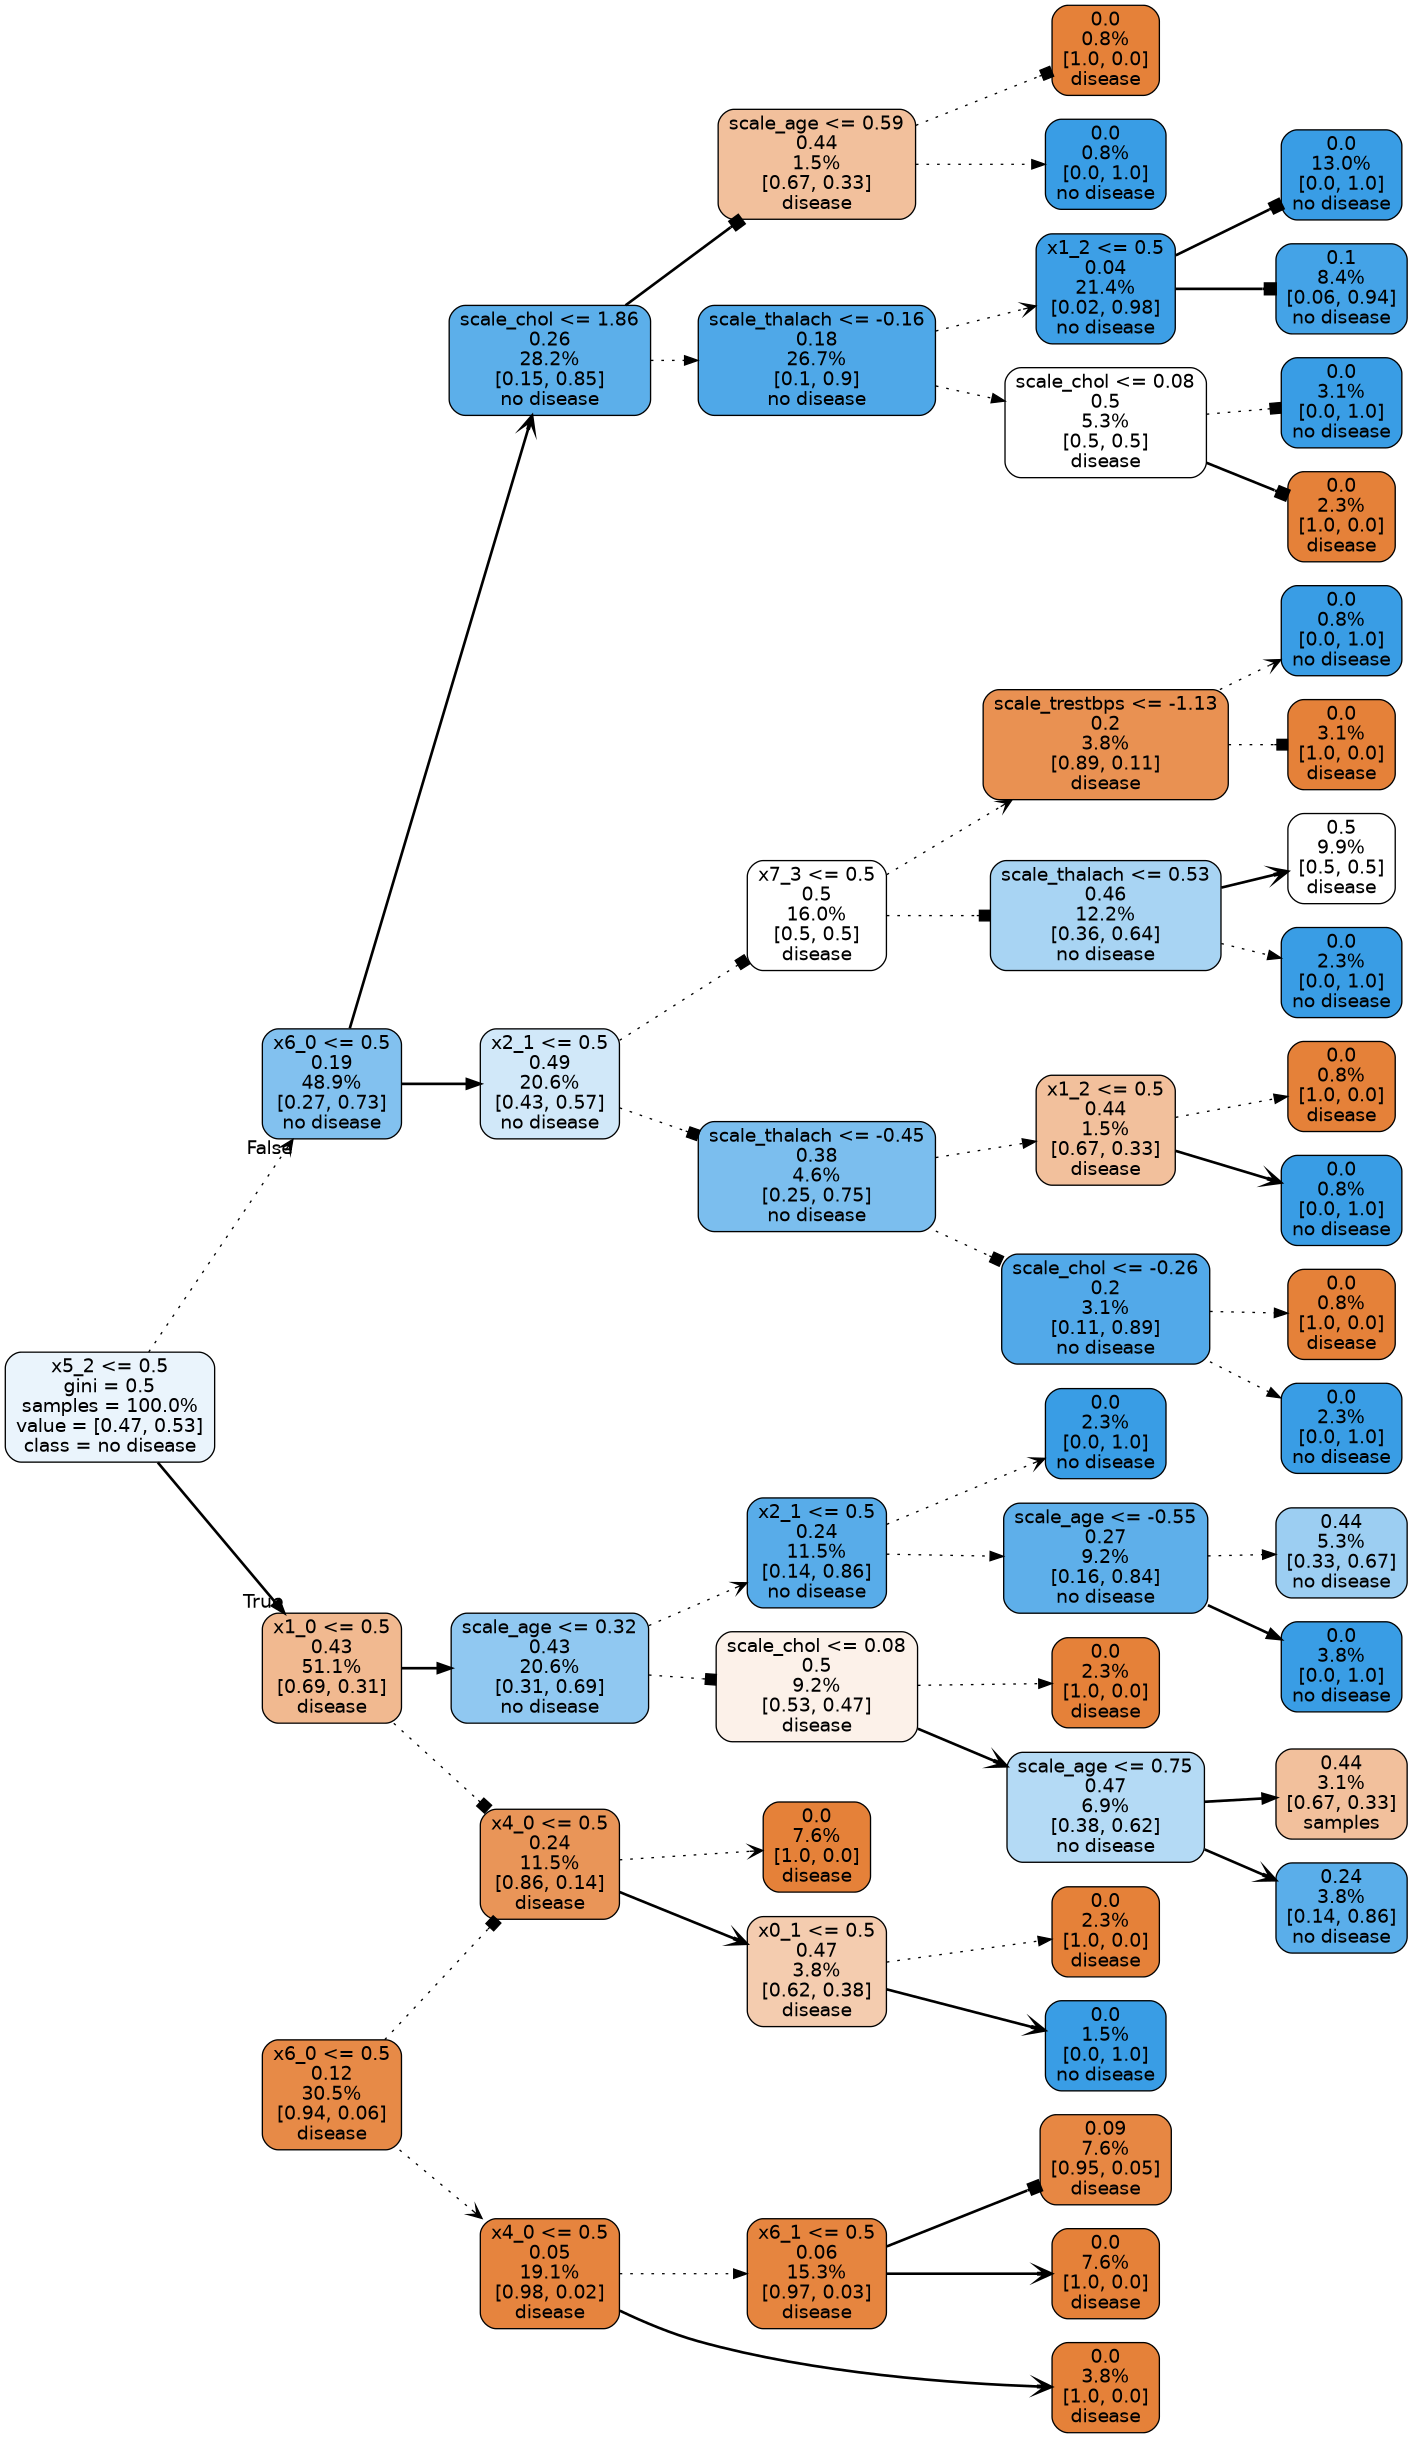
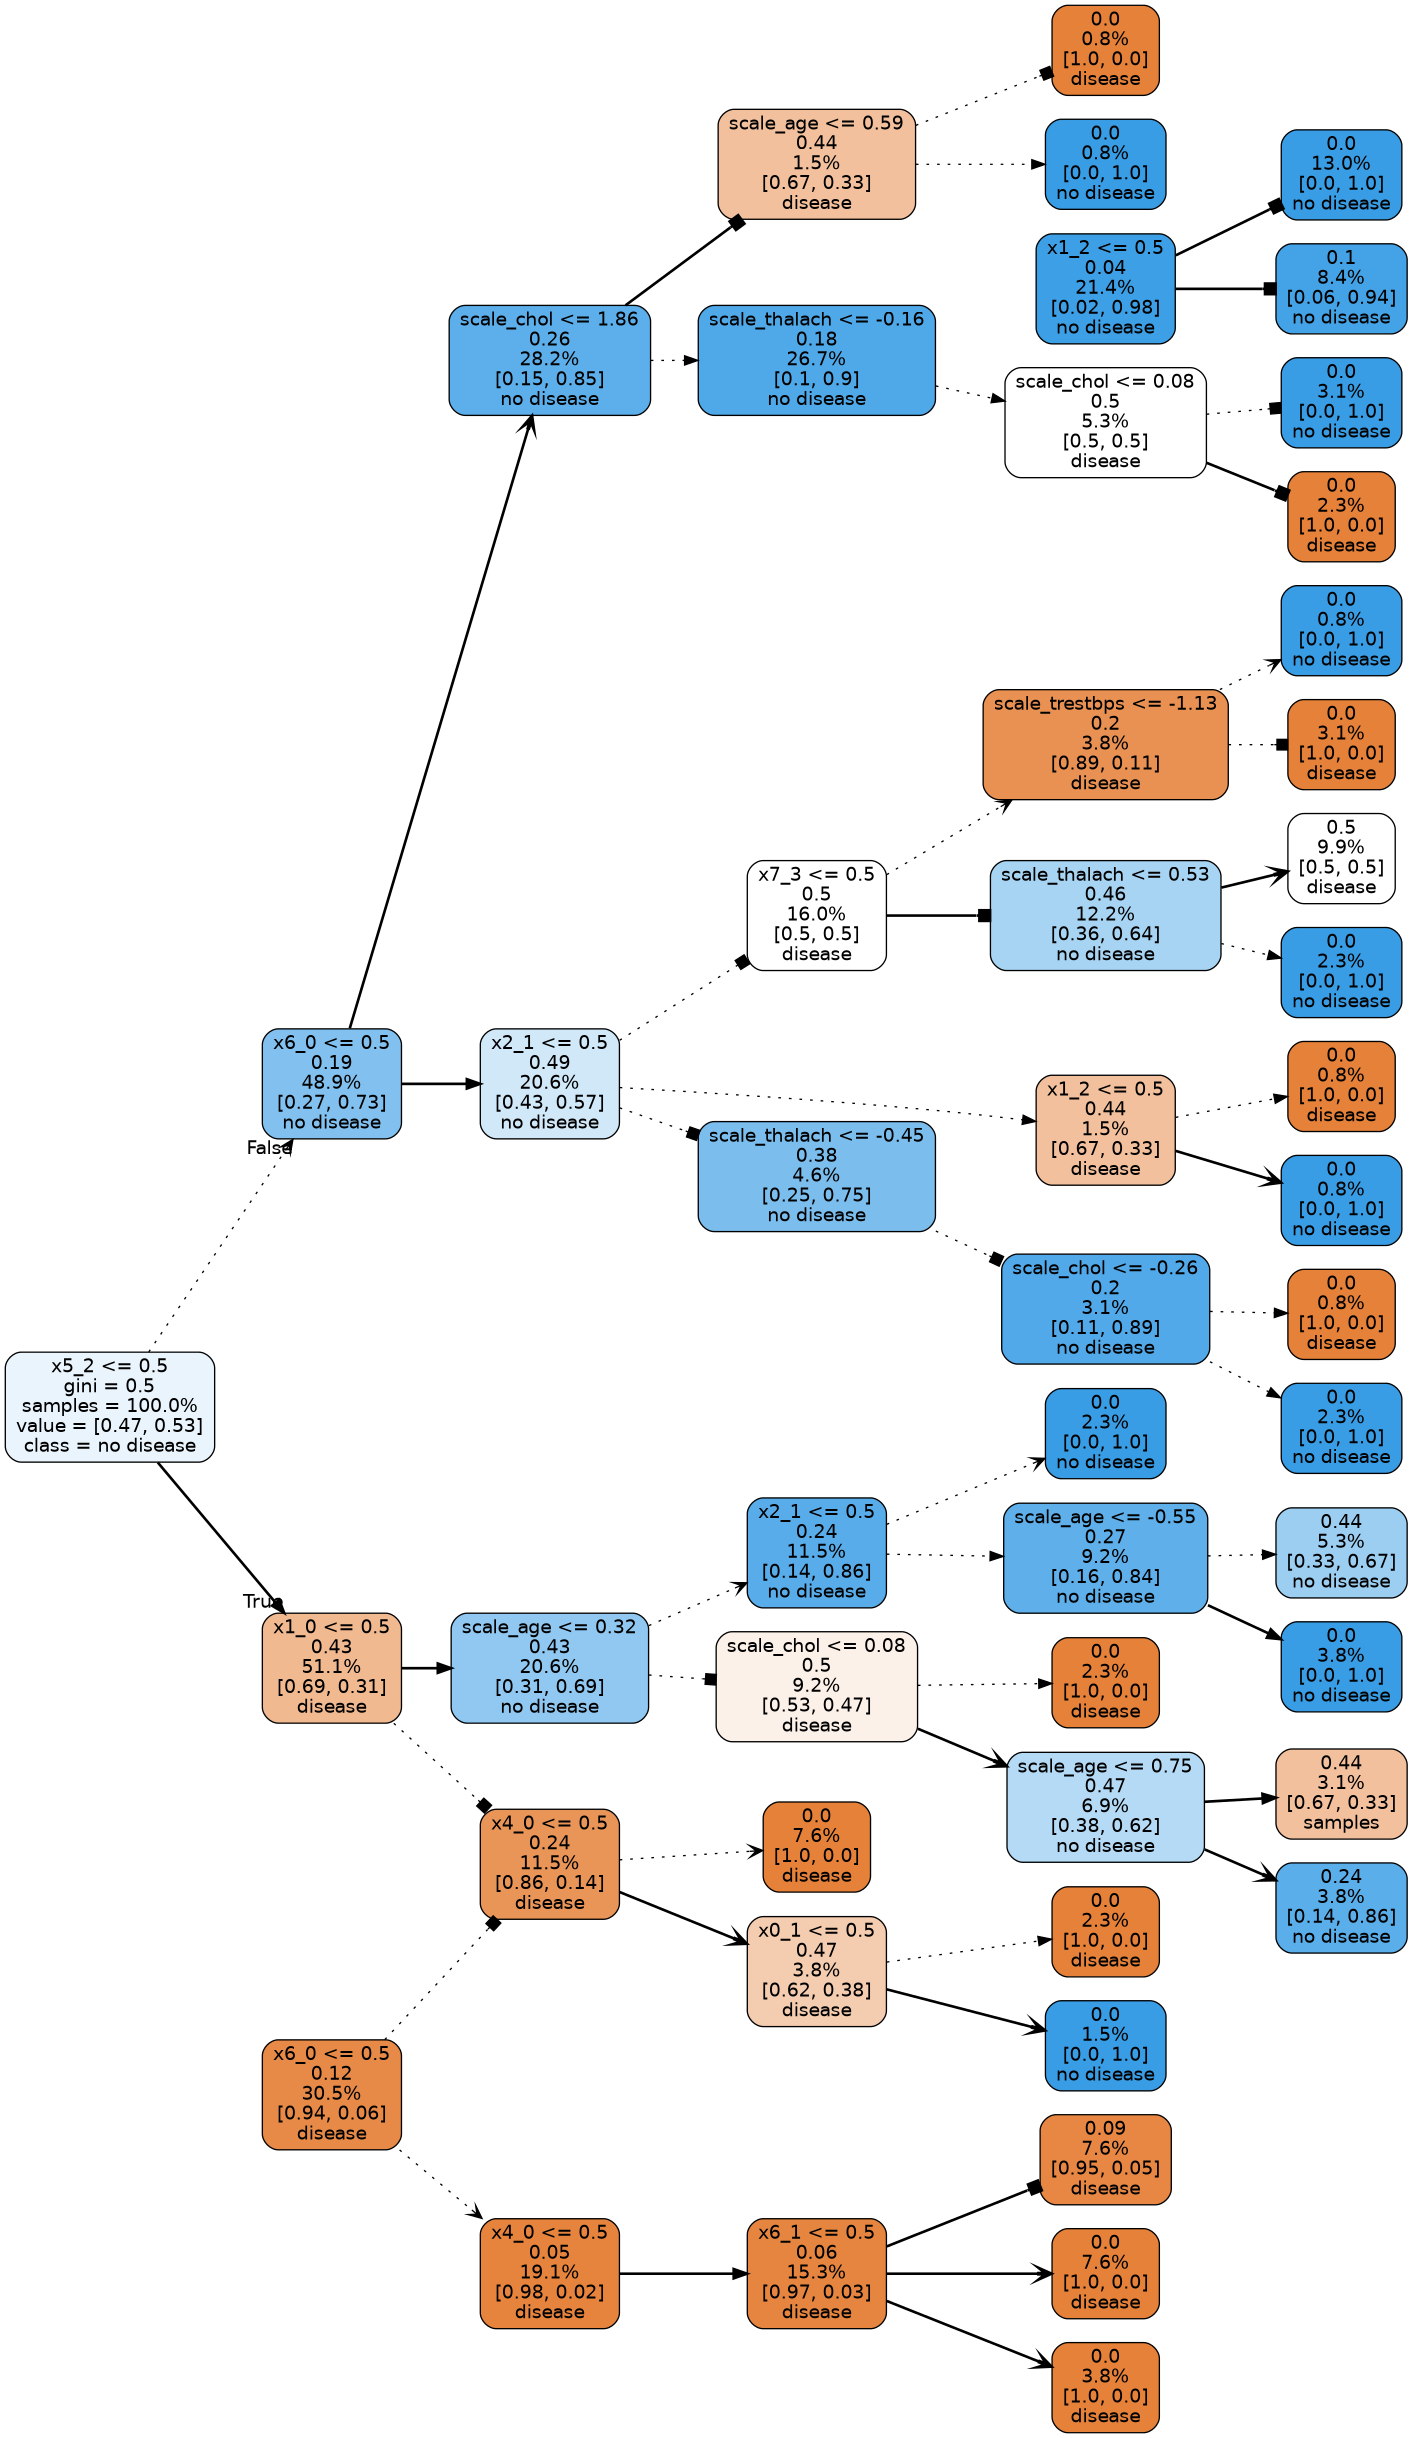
  digraph {
    rankdir=LR
    node [color=black fillcolor="#399de5ff" fontname=helvetica shape=box style="filled, rounded"]
    edge [arrowhead=normal fontname=helvetica style=dotted]
    n1 [fillcolor="#399de51b" label="x5_2 <= 0.5\ngini = 0.5\nsamples = 100.0%\nvalue = [0.47, 0.53]\nclass = no disease"]
    n2 [fillcolor="#e581398e" label="x1_0 <= 0.5\n0.43\n51.1%\n[0.69, 0.31]\ndisease"]
    n3 [fillcolor="#399de5a1" label="x6_0 <= 0.5\n0.19\n48.9%\n[0.27, 0.73]\nno disease"]
    n4 [fillcolor="#399de58e" label="scale_age <= 0.32\n0.43\n20.6%\n[0.31, 0.69]\nno disease"]
    n5 [fillcolor="#e58139d7" label="x4_0 <= 0.5\n0.24\n11.5%\n[0.86, 0.14]\ndisease"]
    n6 [fillcolor="#399de53b" label="x2_1 <= 0.5\n0.49\n20.6%\n[0.43, 0.57]\nno disease"]
    n7 [fillcolor="#399de5d1" label="scale_chol <= 1.86\n0.26\n28.2%\n[0.15, 0.85]\nno disease"]
    n8 [fillcolor="#399de5d7" label="x2_1 <= 0.5\n0.24\n11.5%\n[0.14, 0.86]\nno disease"]
    n9 [fillcolor="#e581391c" label="scale_chol <= 0.08\n0.5\n9.2%\n[0.53, 0.47]\ndisease"]
    n10 [fillcolor="#e58139ed" label="x6_0 <= 0.5\n0.12\n30.5%\n[0.94, 0.06]\ndisease"]
    n11 [fillcolor="#e58139f8" label="x4_0 <= 0.5\n0.05\n19.1%\n[0.98, 0.02]\ndisease"]
    n12 [fillcolor="#399de5cf" label="scale_age <= -0.55\n0.27\n9.2%\n[0.16, 0.84]\nno disease"]
    n13 [label="0.0\n2.3%\n[0.0, 1.0]\nno disease"]
    n14 [fillcolor="#399de560" label="scale_age <= 0.75\n0.47\n6.9%\n[0.38, 0.62]\nno disease"]
    n15 [fillcolor="#e58139ff" label="0.0\n2.3%\n[1.0, 0.0]\ndisease"]
    n16 [fillcolor="#399de57f" label="0.44\n5.3%\n[0.33, 0.67]\nno disease"]
    n17 [label="0.0\n3.8%\n[0.0, 1.0]\nno disease"]
    n18 [fillcolor="#e581397f" label="0.44\n3.1%\n[0.67, 0.33]\nsamples"]
    n19 [fillcolor="#399de5d4" label="0.24\n3.8%\n[0.14, 0.86]\nno disease"]
    n20 [fillcolor="#e58139f7" label="x6_1 <= 0.5\n0.06\n15.3%\n[0.97, 0.03]\ndisease"]
    n21 [fillcolor="#e58139ff" label="0.0\n3.8%\n[1.0, 0.0]\ndisease"]
    n22 [fillcolor="#e58139ff" label="0.0\n7.6%\n[1.0, 0.0]\ndisease"]
    n23 [fillcolor="#e5813966" label="x0_1 <= 0.5\n0.47\n3.8%\n[0.62, 0.38]\ndisease"]
    n24 [fillcolor="#e58139ff" label="0.0\n7.6%\n[1.0, 0.0]\ndisease"]
    n25 [fillcolor="#e58139f2" label="0.09\n7.6%\n[0.95, 0.05]\ndisease"]
    n26 [label="0.0\n1.5%\n[0.0, 1.0]\nno disease"]
    n27 [fillcolor="#e58139ff" label="0.0\n2.3%\n[1.0, 0.0]\ndisease"]
    n28 [fillcolor="#e5813900" label="x7_3 <= 0.5\n0.5\n16.0%\n[0.5, 0.5]\ndisease"]
    n29 [fillcolor="#399de5aa" label="scale_thalach <= -0.45\n0.38\n4.6%\n[0.25, 0.75]\nno disease"]
    n30 [fillcolor="#399de5e2" label="scale_thalach <= -0.16\n0.18\n26.7%\n[0.1, 0.9]\nno disease"]
    n31 [fillcolor="#e581397f" label="scale_age <= 0.59\n0.44\n1.5%\n[0.67, 0.33]\ndisease"]
    n32 [fillcolor="#399de570" label="scale_thalach <= 0.53\n0.46\n12.2%\n[0.36, 0.64]\nno disease"]
    n33 [fillcolor="#e58139df" label="scale_trestbps <= -1.13\n0.2\n3.8%\n[0.89, 0.11]\ndisease"]
    n34 [fillcolor="#e581397f" label="x1_2 <= 0.5\n0.44\n1.5%\n[0.67, 0.33]\ndisease"]
    n35 [fillcolor="#399de5df" label="scale_chol <= -0.26\n0.2\n3.1%\n[0.11, 0.89]\nno disease"]
    n36 [fillcolor="#e5813900" label="0.5\n9.9%\n[0.5, 0.5]\ndisease"]
    n37 [label="0.0\n2.3%\n[0.0, 1.0]\nno disease"]
    n38 [label="0.0\n0.8%\n[0.0, 1.0]\nno disease"]
    n39 [fillcolor="#e58139ff" label="0.0\n3.1%\n[1.0, 0.0]\ndisease"]
    n40 [fillcolor="#e58139ff" label="0.0\n0.8%\n[1.0, 0.0]\ndisease"]
    n41 [label="0.0\n0.8%\n[0.0, 1.0]\nno disease"]
    n42 [fillcolor="#e58139ff" label="0.0\n0.8%\n[1.0, 0.0]\ndisease"]
    n43 [label="0.0\n2.3%\n[0.0, 1.0]\nno disease"]
    n44 [fillcolor="#e5813900" label="scale_chol <= 0.08\n0.5\n5.3%\n[0.5, 0.5]\ndisease"]
    n45 [fillcolor="#399de5fa" label="x1_2 <= 0.5\n0.04\n21.4%\n[0.02, 0.98]\nno disease"]
    n46 [label="0.0\n0.8%\n[0.0, 1.0]\nno disease"]
    n47 [fillcolor="#e58139ff" label="0.0\n0.8%\n[1.0, 0.0]\ndisease"]
    n48 [label="0.0\n3.1%\n[0.0, 1.0]\nno disease"]
    n49 [fillcolor="#e58139ff" label="0.0\n2.3%\n[1.0, 0.0]\ndisease"]
    n50 [label="0.0\n13.0%\n[0.0, 1.0]\nno disease"]
    n51 [fillcolor="#399de5f0" label="0.1\n8.4%\n[0.06, 0.94]\nno disease"]
    n1 -> n2 [headlabel=True labelangle=45 labeldistance=2.5 style=bold]
    n1 -> n3 [arrowhead=vee headlabel=False labelangle=-45 labeldistance=2.5]
    n2 -> n4 [style=bold]
    n2 -> n5 [arrowhead=box]
    n3 -> n6 [style=bold]
    n3 -> n7 [arrowhead=vee style=bold]
    n4 -> n8 [arrowhead=vee]
    n4 -> n9 [arrowhead=box]
    n5 -> n22 [arrowhead=vee]
    n5 -> n23 [arrowhead=vee style=bold]
    n6 -> n28 [arrowhead=box]
    n6 -> n29 [arrowhead=box]
    n7 -> n30
    n7 -> n31 [arrowhead=box style=bold]
    n8 -> n12
    n8 -> n13 [arrowhead=vee]
    n9 -> n14 [arrowhead=vee style=bold]
    n9 -> n15
    n10 -> n5 [arrowhead=box]
    n10 -> n11 [arrowhead=vee]
-   n11 -> n20
-   n11 -> n21 [arrowhead=vee style=bold]
+   n11 -> n20 [style=bold]
+   n20 -> n21 [arrowhead=vee style=bold]
    n12 -> n16
    n12 -> n17 [style=bold]
    n14 -> n18 [style=bold]
    n14 -> n19 [arrowhead=vee style=bold]
    n20 -> n24 [arrowhead=vee style=bold]
    n20 -> n25 [arrowhead=box style=bold]
    n23 -> n26 [arrowhead=vee style=bold]
    n23 -> n27
-   n28 -> n32 [arrowhead=box]
+   n28 -> n32 [arrowhead=box style=bold]
    n28 -> n33 [arrowhead=vee]
-   n29 -> n34
+   n6 -> n34
    n29 -> n35 [arrowhead=box]
    n30 -> n44
-   n30 -> n45 [arrowhead=vee]
    n31 -> n46
    n31 -> n47 [arrowhead=box]
    n32 -> n36 [arrowhead=vee style=bold]
    n32 -> n37
    n33 -> n38 [arrowhead=vee]
    n33 -> n39 [arrowhead=box]
    n34 -> n40
    n34 -> n41 [arrowhead=vee style=bold]
    n35 -> n42
    n35 -> n43
    n44 -> n48 [arrowhead=box]
    n44 -> n49 [arrowhead=box style=bold]
    n45 -> n50 [arrowhead=box style=bold]
    n45 -> n51 [arrowhead=box style=bold]
  }
